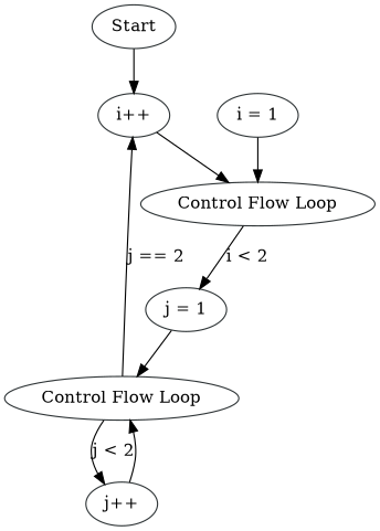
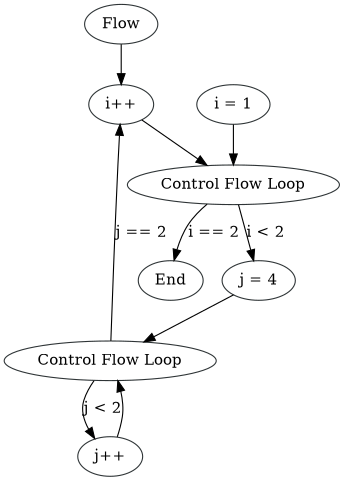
  digraph {
    node [color="#2e3436"]
-   n1 [label=Start]
+   n1 [label=Flow]
    n2 [label="i++"]
    n3 [label="i = 1"]
    n4 [label="Control Flow\ Loop"]
-   n5 [label="j = 1"]
+   n5 [label="j = 4"]
+   n6 [label=End]
    n7 [label="Control Flow\ Loop"]
    n8 [label="j++"]
    n1 -> n2
    n2 -> n4
    n3 -> n4
    n4 -> n5 [label="i < 2"]
+   n4 -> n6 [label="i == 2"]
    n5 -> n7
    n7 -> n2 [label="j == 2"]
    n7 -> n8 [label="j < 2"]
    n8 -> n7
  }
